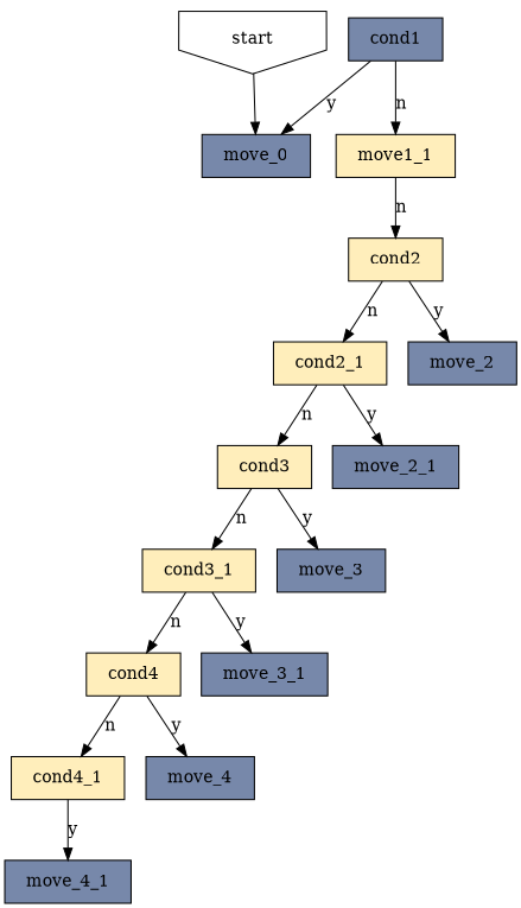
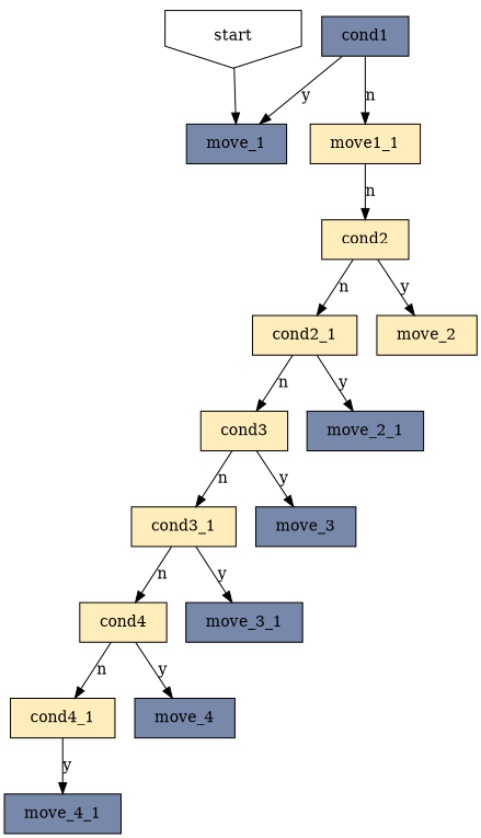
  digraph {
    concentrate=true
    fixedsize=true
    node [margin="0.25,0.125" shape=rect fillcolor="#7788aa" style=filled]
    start [shape=invhouse fillcolor="" style=""]
-   move_1 [label=move_0]
+   move_1
    cond1
    n4 [fillcolor="#FFEEBB" label=move1_1]
    cond2 [fillcolor="#FFEEBB"]
    cond2_1 [fillcolor="#FFEEBB"]
-   move_2
+   move_2 [fillcolor="#FFEEBB"]
    cond3 [fillcolor="#FFEEBB"]
    move_2_1
    cond3_1 [fillcolor="#FFEEBB"]
    move_3
    cond4 [fillcolor="#FFEEBB"]
    move_3_1
    cond4_1 [fillcolor="#FFEEBB"]
    move_4
    move_4_1
    start -> move_1
    cond1 -> move_1 [label=y]
    cond1 -> n4 [label=n]
    n4 -> cond2 [label=n]
    cond2 -> cond2_1 [label=n]
    cond2 -> move_2 [label=y]
    cond2_1 -> cond3 [label=n]
    cond2_1 -> move_2_1 [label=y]
    cond3 -> cond3_1 [label=n]
    cond3 -> move_3 [label=y]
    cond3_1 -> cond4 [label=n]
    cond3_1 -> move_3_1 [label=y]
    cond4 -> cond4_1 [label=n]
    cond4 -> move_4 [label=y]
    cond4_1 -> move_4_1 [label=y]
  }
